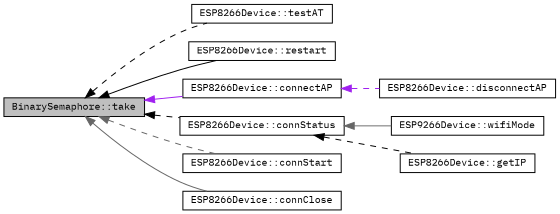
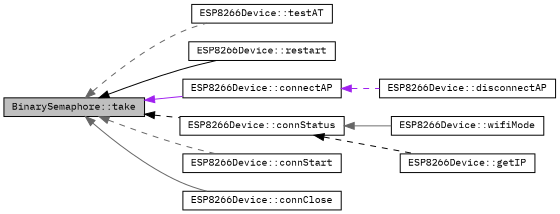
  digraph {
    fontname="IBM Plex Mono"
    rankdir=LR
    node [color=black fillcolor=white fontname="IBM Plex Mono" fontsize=10 shape=record style=filled]
    edge [color=gray40 dir=back fontname="IBM Plex Mono" fontsize=10 labelfontname=Helvetica labelfontsize=10 style=dashed]
    n1 [fillcolor=grey75 fontcolor=black height=0.2 label="BinarySemaphore::take" width=0.4]
    n2 [height=0.2 label="ESP8266Device::testAT" width=0.4]
    n3 [height=0.2 label="ESP8266Device::restart" width=0.4]
    n4 [height=0.2 label="ESP8266Device::connectAP" width=0.4]
    n5 [height=0.2 label="ESP8266Device::connStatus" width=0.4]
    n6 [height=0.2 label="ESP8266Device::connStart" width=0.4]
    n7 [height=0.2 label="ESP8266Device::connClose" width=0.4]
-   n8 [height=0.2 label="ESP9266Device::wifiMode" width=0.4]
+   n8 [height=0.2 label="ESP8266Device::wifiMode" width=0.4]
    n9 [height=0.2 label="ESP8266Device::disconnectAP" width=0.4]
    n10 [height=0.2 label="ESP8266Device::getIP" width=0.4]
-   n1 -> n2 [color=black]
+   n1 -> n2
    n1 -> n3 [color=black style=solid]
    n1 -> n4 [color=purple style=solid]
    n1 -> n5 [color=black]
    n1 -> n6
    n1 -> n7 [style=solid]
    n4 -> n9 [color=purple]
    n5 -> n8 [style=solid]
    n5 -> n10 [color=black]
  }
